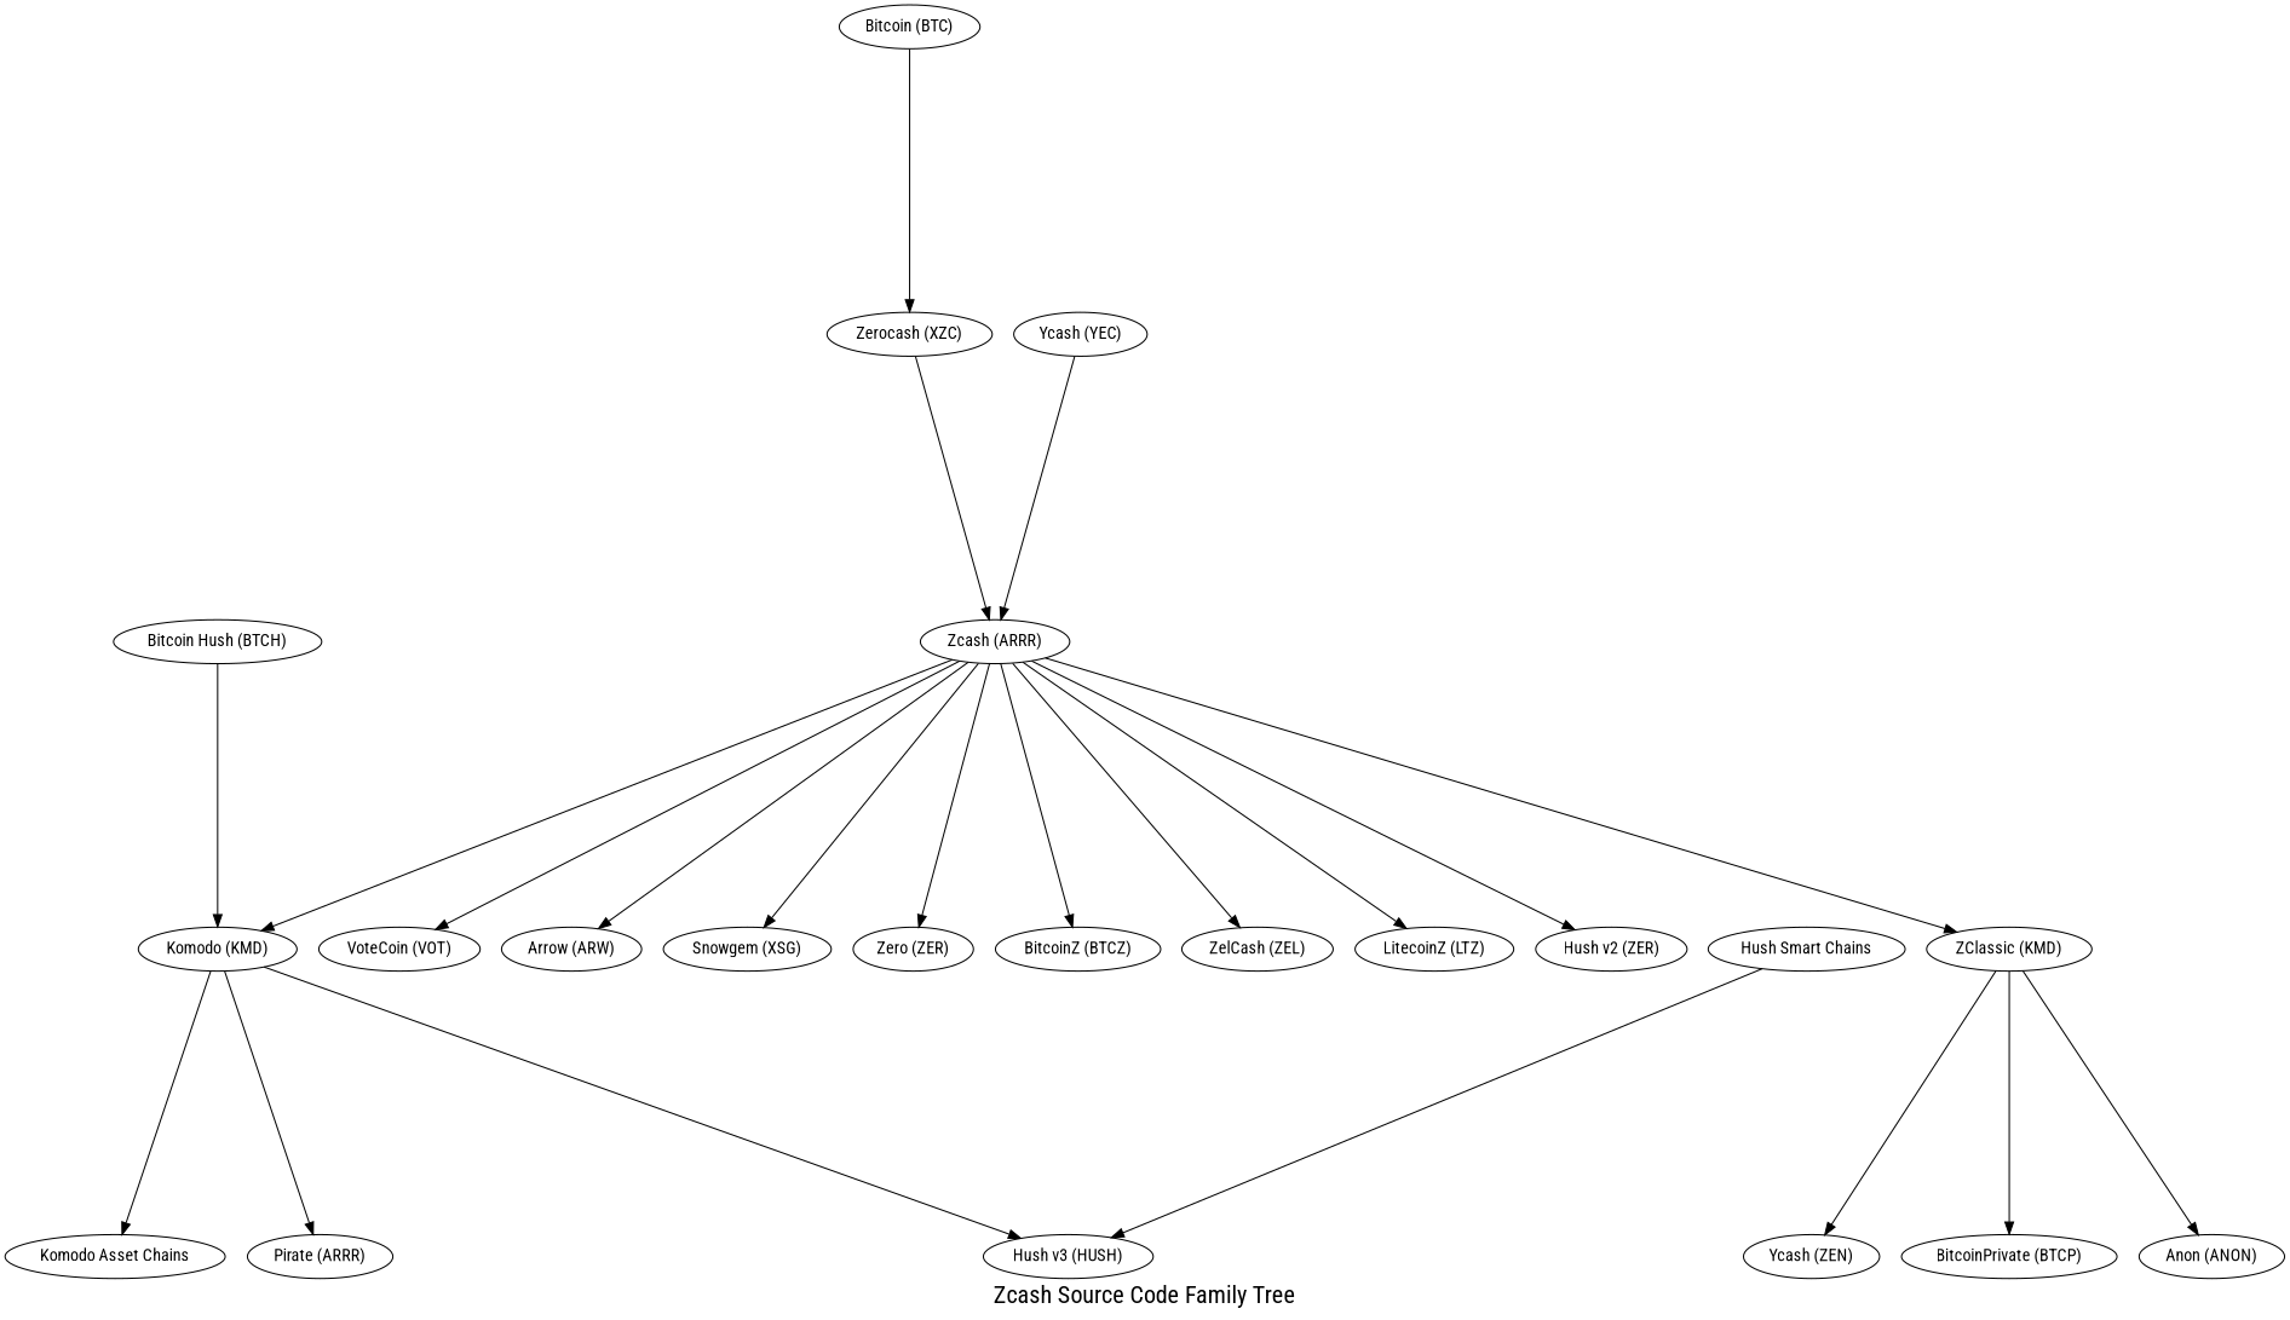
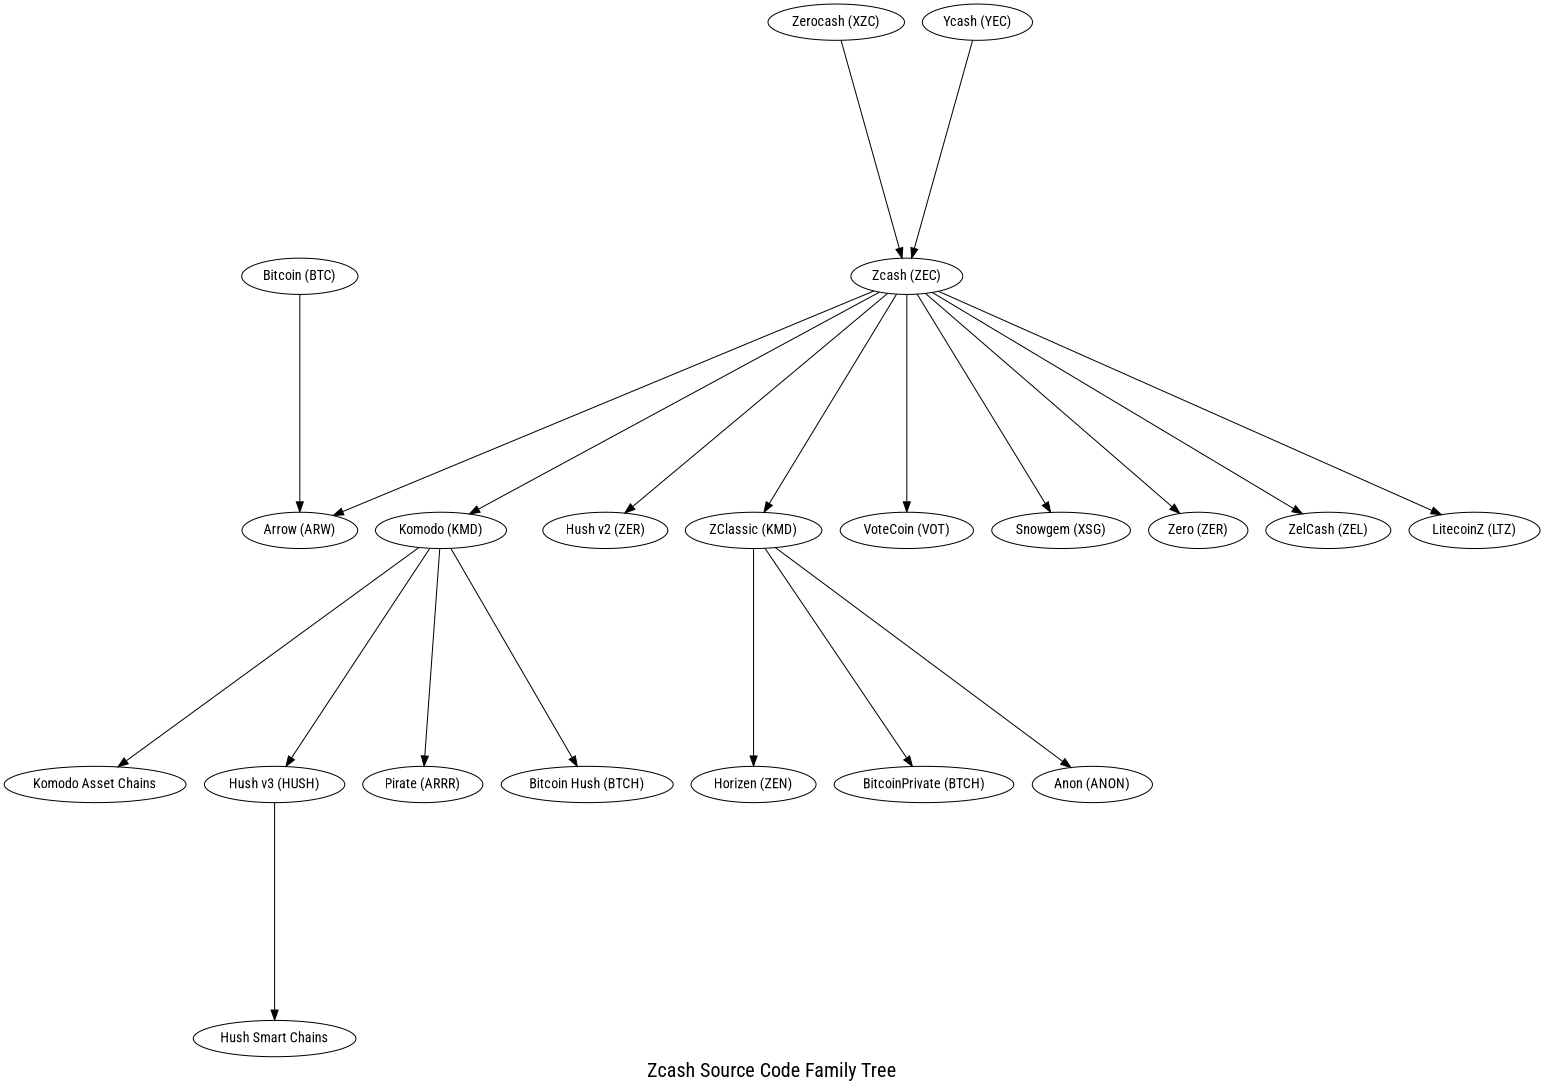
  digraph {
    fontname="Roboto Condensed"
    fontsize=20
    label="Zcash Source Code Family Tree"
    rankdir=TB
    ranksep=3
    splines=true
    node [fontname="Roboto Condensed"]
    edge [fontname="Roboto Condensed"]
    "Bitcoin (BTC)"
    "Zerocash (XZC)"
-   "Zcash (ZEC)" [label="Zcash (ARRR)"]
+   "Zcash (ZEC)"
    "Komodo (KMD)"
    n5 [label="Hush v2 (ZER)"]
    n6 [label="ZClassic (KMD)"]
    "VoteCoin (VOT)"
    "Arrow (ARW)"
    "Snowgem (XSG)"
    "Zero (ZER)"
-   "BitcoinZ (BTCZ)"
    "ZelCash (ZEL)"
    "LitecoinZ (LTZ)"
    "Komodo Asset Chains"
    "Hush v3 (HUSH)"
    "Pirate (ARRR)"
    "Bitcoin Hush (BTCH)"
-   "Horizen (ZEN)" [label="Ycash (ZEN)"]
-   "BitcoinPrivate (BTCP)"
+   "Horizen (ZEN)"
+   "BitcoinPrivate (BTCP)" [label="BitcoinPrivate (BTCH)"]
    "Anon (ANON)"
    "Ycash (YEC)"
    "Hush Smart Chains"
-   "Bitcoin (BTC)" -> "Zerocash (XZC)"
+   "Bitcoin (BTC)" -> "Arrow (ARW)"
    "Zerocash (XZC)" -> "Zcash (ZEC)"
    "Zcash (ZEC)" -> "Komodo (KMD)"
    "Zcash (ZEC)" -> n5
    "Zcash (ZEC)" -> n6
    "Zcash (ZEC)" -> "VoteCoin (VOT)"
    "Zcash (ZEC)" -> "Arrow (ARW)"
    "Zcash (ZEC)" -> "Snowgem (XSG)"
    "Zcash (ZEC)" -> "Zero (ZER)"
-   "Zcash (ZEC)" -> "BitcoinZ (BTCZ)"
    "Zcash (ZEC)" -> "ZelCash (ZEL)"
    "Zcash (ZEC)" -> "LitecoinZ (LTZ)"
    "Komodo (KMD)" -> "Komodo Asset Chains"
    "Komodo (KMD)" -> "Hush v3 (HUSH)"
    "Komodo (KMD)" -> "Pirate (ARRR)"
-   "Bitcoin Hush (BTCH)" -> "Komodo (KMD)"
+   "Komodo (KMD)" -> "Bitcoin Hush (BTCH)"
    n6 -> "Horizen (ZEN)"
    n6 -> "BitcoinPrivate (BTCP)"
    n6 -> "Anon (ANON)"
-   "Hush Smart Chains" -> "Hush v3 (HUSH)"
+   "Hush v3 (HUSH)" -> "Hush Smart Chains"
    "Ycash (YEC)" -> "Zcash (ZEC)"
  }
